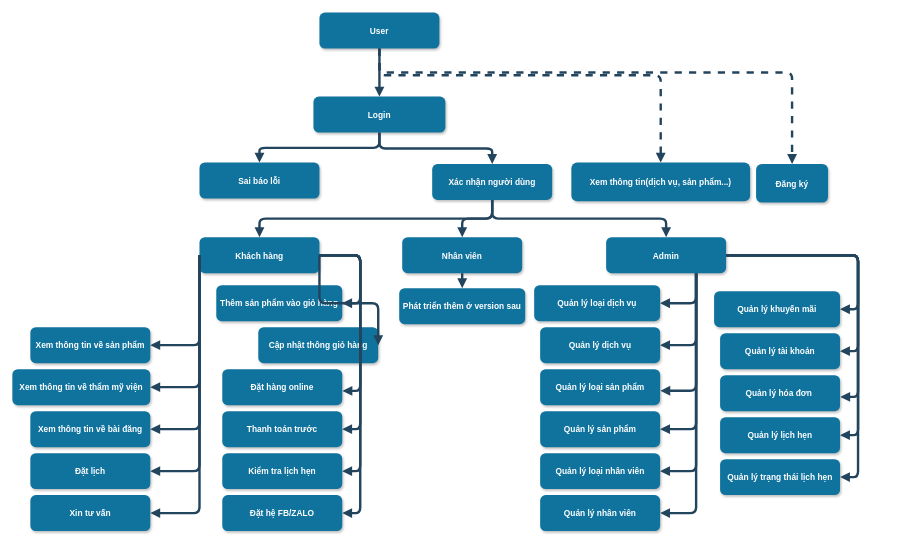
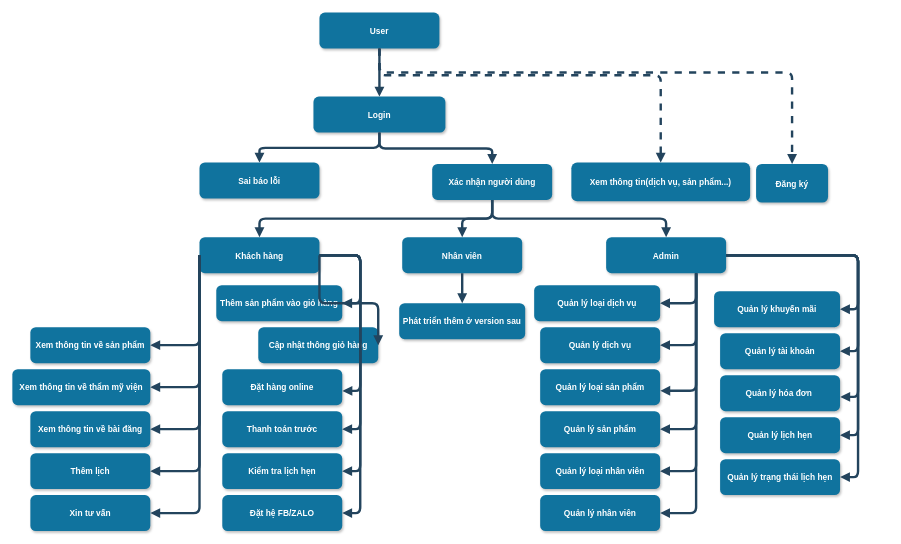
  <mxCell id="0" />
  <mxCell id="1" parent="0" />
  <mxCell id="2" value="User" style="rounded=1;fillColor=#10739E;strokeColor=none;shadow=1;gradientColor=none;fontStyle=1;fontColor=#FFFFFF;fontSize=14;" parent="1" vertex="1"><mxGeometry x="532" y="20.5" width="200" height="60" as="geometry" /></mxCell>
  <mxCell id="3" value="Login" style="rounded=1;fillColor=#10739E;strokeColor=none;shadow=1;gradientColor=none;fontStyle=1;fontColor=#FFFFFF;fontSize=14;" parent="1" vertex="1"><mxGeometry x="522" y="160.5" width="220" height="60" as="geometry" /></mxCell>
  <mxCell id="4" value="Sai báo lỗi" style="rounded=1;fillColor=#10739E;strokeColor=none;shadow=1;gradientColor=none;fontStyle=1;fontColor=#FFFFFF;fontSize=14;" parent="1" vertex="1"><mxGeometry x="332" y="270.5" width="200" height="60" as="geometry" /></mxCell>
  <mxCell id="5" value="Xác nhận người dùng" style="rounded=1;fillColor=#10739E;strokeColor=none;shadow=1;gradientColor=none;fontStyle=1;fontColor=#FFFFFF;fontSize=14;" parent="1" vertex="1"><mxGeometry x="720" y="272.75" width="200" height="60" as="geometry" /></mxCell>
  <mxCell id="6" value="Xem thông tin(dịch vụ, sản phẩm...)" style="rounded=1;fillColor=#10739E;strokeColor=none;shadow=1;gradientColor=none;fontStyle=1;fontColor=#FFFFFF;fontSize=14;" parent="1" vertex="1"><mxGeometry x="952" y="270.5" width="298" height="64.5" as="geometry" /></mxCell>
  <mxCell id="7" value="" style="edgeStyle=elbowEdgeStyle;elbow=vertical;strokeWidth=4;endArrow=block;endFill=1;fontStyle=1;strokeColor=#23445D;" parent="1" source="2" target="3" edge="1"><mxGeometry x="22" y="165.5" width="100" height="100" as="geometry"><mxPoint x="-118" y="80.5" as="sourcePoint" /><mxPoint x="-18" y="-19.5" as="targetPoint" /></mxGeometry></mxCell>
  <mxCell id="8" value="" style="edgeStyle=elbowEdgeStyle;elbow=vertical;strokeWidth=4;endArrow=block;endFill=1;fontStyle=1;strokeColor=#23445D;" parent="1" source="3" target="5" edge="1"><mxGeometry x="22" y="165.5" width="100" height="100" as="geometry"><mxPoint x="-118" y="80.5" as="sourcePoint" /><mxPoint x="-18" y="-19.5" as="targetPoint" /></mxGeometry></mxCell>
  <mxCell id="9" value="" style="edgeStyle=elbowEdgeStyle;elbow=vertical;strokeWidth=4;endArrow=block;endFill=1;fontStyle=1;strokeColor=#23445D;" parent="1" source="3" target="4" edge="1"><mxGeometry x="22" y="165.5" width="100" height="100" as="geometry"><mxPoint x="-118" y="80.5" as="sourcePoint" /><mxPoint x="-18" y="-19.5" as="targetPoint" /></mxGeometry></mxCell>
  <mxCell id="10" value="" style="edgeStyle=elbowEdgeStyle;elbow=vertical;strokeWidth=4;endArrow=block;endFill=1;fontStyle=1;dashed=1;strokeColor=#23445D;" parent="1" source="2" target="6" edge="1"><mxGeometry x="22" y="165.5" width="100" height="100" as="geometry"><mxPoint x="-118" y="80.5" as="sourcePoint" /><mxPoint x="-18" y="-19.5" as="targetPoint" /><Array as="points"><mxPoint x="870" y="125" /></Array></mxGeometry></mxCell>
  <mxCell id="11" value="Đăng ký" style="rounded=1;fillColor=#10739E;strokeColor=none;shadow=1;gradientColor=none;fontStyle=1;fontColor=#FFFFFF;fontSize=14;" parent="1" vertex="1"><mxGeometry x="1260" y="272.75" width="120" height="64.5" as="geometry" /></mxCell>
  <mxCell id="12" value="" style="edgeStyle=elbowEdgeStyle;elbow=vertical;strokeWidth=4;endArrow=block;endFill=1;fontStyle=1;dashed=1;strokeColor=#23445D;exitX=0.5;exitY=1;exitDx=0;exitDy=0;entryX=0.5;entryY=0;entryDx=0;entryDy=0;" parent="1" source="2" target="11" edge="1"><mxGeometry x="22" y="165.5" width="100" height="100" as="geometry"><mxPoint x="642" y="91" as="sourcePoint" /><mxPoint x="1111" y="281" as="targetPoint" /><Array as="points"><mxPoint x="932" y="120.5" /></Array></mxGeometry></mxCell>
  <mxCell id="13" value="Khách hàng" style="rounded=1;fillColor=#10739E;strokeColor=none;shadow=1;gradientColor=none;fontStyle=1;fontColor=#FFFFFF;fontSize=14;" parent="1" vertex="1"><mxGeometry x="332" y="395" width="200" height="60" as="geometry" /></mxCell>
  <mxCell id="14" value="Admin" style="rounded=1;fillColor=#10739E;strokeColor=none;shadow=1;gradientColor=none;fontStyle=1;fontColor=#FFFFFF;fontSize=14;" parent="1" vertex="1"><mxGeometry x="1010" y="395" width="200" height="60" as="geometry" /></mxCell>
  <mxCell id="15" value="Nhân viên" style="rounded=1;fillColor=#10739E;strokeColor=none;shadow=1;gradientColor=none;fontStyle=1;fontColor=#FFFFFF;fontSize=14;" parent="1" vertex="1"><mxGeometry x="670" y="395" width="200" height="60" as="geometry" /></mxCell>
  <mxCell id="16" value="" style="edgeStyle=elbowEdgeStyle;elbow=vertical;strokeWidth=4;endArrow=block;endFill=1;fontStyle=1;strokeColor=#23445D;exitX=0.5;exitY=1;exitDx=0;exitDy=0;entryX=0.5;entryY=0;entryDx=0;entryDy=0;" parent="1" source="5" target="13" edge="1"><mxGeometry x="22" y="165.5" width="100" height="100" as="geometry"><mxPoint x="642" y="231" as="sourcePoint" /><mxPoint x="442" y="281" as="targetPoint" /></mxGeometry></mxCell>
  <mxCell id="17" value="" style="edgeStyle=elbowEdgeStyle;elbow=vertical;strokeWidth=4;endArrow=block;endFill=1;fontStyle=1;strokeColor=#23445D;exitX=0.5;exitY=1;exitDx=0;exitDy=0;entryX=0.5;entryY=0;entryDx=0;entryDy=0;" parent="1" source="5" target="15" edge="1"><mxGeometry x="22" y="165.5" width="100" height="100" as="geometry"><mxPoint x="820" y="335" as="sourcePoint" /><mxPoint x="452" y="291" as="targetPoint" /></mxGeometry></mxCell>
  <mxCell id="18" value="" style="edgeStyle=elbowEdgeStyle;elbow=vertical;strokeWidth=4;endArrow=block;endFill=1;fontStyle=1;strokeColor=#23445D;exitX=0.5;exitY=1;exitDx=0;exitDy=0;entryX=0.5;entryY=0;entryDx=0;entryDy=0;" parent="1" source="5" target="14" edge="1"><mxGeometry x="22" y="165.5" width="100" height="100" as="geometry"><mxPoint x="662" y="251" as="sourcePoint" /><mxPoint x="462" y="301" as="targetPoint" /></mxGeometry></mxCell>
  <mxCell id="19" value="Xem thông tin về sản phẩm" style="rounded=1;fillColor=#10739E;strokeColor=none;shadow=1;gradientColor=none;fontStyle=1;fontColor=#FFFFFF;fontSize=14;" parent="1" vertex="1"><mxGeometry x="50" y="545" width="200" height="60" as="geometry" /></mxCell>
  <mxCell id="20" value="Xem thông tin về thẩm mỹ viện" style="rounded=1;fillColor=#10739E;strokeColor=none;shadow=1;gradientColor=none;fontStyle=1;fontColor=#FFFFFF;fontSize=14;" parent="1" vertex="1"><mxGeometry x="20" y="615" width="230" height="60" as="geometry" /></mxCell>
  <mxCell id="21" value="Xem thông tin về bài đăng" style="rounded=1;fillColor=#10739E;strokeColor=none;shadow=1;gradientColor=none;fontStyle=1;fontColor=#FFFFFF;fontSize=14;" parent="1" vertex="1"><mxGeometry x="50" y="685" width="200" height="60" as="geometry" /></mxCell>
- <mxCell id="22" value="Đặt lịch" style="rounded=1;fillColor=#10739E;strokeColor=none;shadow=1;gradientColor=none;fontStyle=1;fontColor=#FFFFFF;fontSize=14;" parent="1" vertex="1"><mxGeometry x="50" y="755" width="200" height="60" as="geometry" /></mxCell>
+ <mxCell id="22" value="Thêm lịch" style="rounded=1;fillColor=#10739E;strokeColor=none;shadow=1;gradientColor=none;fontStyle=1;fontColor=#FFFFFF;fontSize=14;" parent="1" vertex="1"><mxGeometry x="50" y="755" width="200" height="60" as="geometry" /></mxCell>
  <mxCell id="23" value="Xin tư vấn" style="rounded=1;fillColor=#10739E;strokeColor=none;shadow=1;gradientColor=none;fontStyle=1;fontColor=#FFFFFF;fontSize=14;" parent="1" vertex="1"><mxGeometry x="50" y="825" width="200" height="60" as="geometry" /></mxCell>
  <mxCell id="24" value="Thêm sản phẩm vào giỏ hàng" style="rounded=1;fillColor=#10739E;strokeColor=none;shadow=1;gradientColor=none;fontStyle=1;fontColor=#FFFFFF;fontSize=14;" parent="1" vertex="1"><mxGeometry x="360" y="475" width="210" height="60" as="geometry" /></mxCell>
  <mxCell id="25" value="Cập nhật thông giỏ hàng" style="rounded=1;fillColor=#10739E;strokeColor=none;shadow=1;gradientColor=none;fontStyle=1;fontColor=#FFFFFF;fontSize=14;" parent="1" vertex="1"><mxGeometry x="430" y="545" width="200" height="60" as="geometry" /></mxCell>
  <mxCell id="26" value="Đặt hàng online" style="rounded=1;fillColor=#10739E;strokeColor=none;shadow=1;gradientColor=none;fontStyle=1;fontColor=#FFFFFF;fontSize=14;" parent="1" vertex="1"><mxGeometry x="370" y="615" width="200" height="60" as="geometry" /></mxCell>
  <mxCell id="27" value="Thanh toán trước" style="rounded=1;fillColor=#10739E;strokeColor=none;shadow=1;gradientColor=none;fontStyle=1;fontColor=#FFFFFF;fontSize=14;" parent="1" vertex="1"><mxGeometry x="370" y="685" width="200" height="60" as="geometry" /></mxCell>
  <mxCell id="28" value="Kiểm tra lịch hẹn" style="rounded=1;fillColor=#10739E;strokeColor=none;shadow=1;gradientColor=none;fontStyle=1;fontColor=#FFFFFF;fontSize=14;" parent="1" vertex="1"><mxGeometry x="370" y="755" width="200" height="60" as="geometry" /></mxCell>
  <mxCell id="29" value="Đặt hệ FB/ZALO" style="rounded=1;fillColor=#10739E;strokeColor=none;shadow=1;gradientColor=none;fontStyle=1;fontColor=#FFFFFF;fontSize=14;" parent="1" vertex="1"><mxGeometry x="370" y="825" width="200" height="60" as="geometry" /></mxCell>
  <mxCell id="30" value="" style="edgeStyle=elbowEdgeStyle;elbow=vertical;strokeWidth=4;endArrow=block;endFill=1;fontStyle=1;strokeColor=#23445D;entryX=1;entryY=0.5;entryDx=0;entryDy=0;exitX=0;exitY=0.5;exitDx=0;exitDy=0;" edge="1" parent="1" source="13" target="19"><mxGeometry x="22" y="165.5" width="100" height="100" as="geometry"><mxPoint x="342" y="435" as="sourcePoint" /><mxPoint x="260" y="515" as="targetPoint" /><Array as="points"><mxPoint x="290" y="575" /></Array></mxGeometry></mxCell>
  <mxCell id="31" value="" style="edgeStyle=elbowEdgeStyle;elbow=vertical;strokeWidth=4;endArrow=block;endFill=1;fontStyle=1;strokeColor=#23445D;entryX=1;entryY=0.5;entryDx=0;entryDy=0;exitX=0;exitY=0.5;exitDx=0;exitDy=0;" edge="1" parent="1" source="13" target="20"><mxGeometry x="22" y="165.5" width="100" height="100" as="geometry"><mxPoint x="330" y="425" as="sourcePoint" /><mxPoint x="260" y="585" as="targetPoint" /><Array as="points"><mxPoint x="300" y="645" /></Array></mxGeometry></mxCell>
  <mxCell id="32" value="" style="edgeStyle=elbowEdgeStyle;elbow=vertical;strokeWidth=4;endArrow=block;endFill=1;fontStyle=1;strokeColor=#23445D;entryX=1;entryY=0.5;entryDx=0;entryDy=0;exitX=0;exitY=0.5;exitDx=0;exitDy=0;" edge="1" parent="1" source="13" target="21"><mxGeometry x="22" y="165.5" width="100" height="100" as="geometry"><mxPoint x="352" y="445" as="sourcePoint" /><mxPoint x="270" y="595" as="targetPoint" /><Array as="points"><mxPoint x="290" y="715" /></Array></mxGeometry></mxCell>
  <mxCell id="33" value="" style="edgeStyle=elbowEdgeStyle;elbow=vertical;strokeWidth=4;endArrow=block;endFill=1;fontStyle=1;strokeColor=#23445D;exitX=0;exitY=0.5;exitDx=0;exitDy=0;entryX=1;entryY=0.5;entryDx=0;entryDy=0;" edge="1" parent="1" source="13" target="22"><mxGeometry x="22" y="165.5" width="100" height="100" as="geometry"><mxPoint x="362" y="455" as="sourcePoint" /><mxPoint x="270" y="745" as="targetPoint" /><Array as="points"><mxPoint x="300" y="785" /></Array></mxGeometry></mxCell>
  <mxCell id="34" value="" style="edgeStyle=elbowEdgeStyle;elbow=vertical;strokeWidth=4;endArrow=block;endFill=1;fontStyle=1;strokeColor=#23445D;entryX=1;entryY=0.5;entryDx=0;entryDy=0;exitX=0;exitY=0.5;exitDx=0;exitDy=0;" edge="1" parent="1" source="13" target="23"><mxGeometry x="22" y="165.5" width="100" height="100" as="geometry"><mxPoint x="372" y="465" as="sourcePoint" /><mxPoint x="290" y="615" as="targetPoint" /><Array as="points"><mxPoint x="290" y="855" /></Array></mxGeometry></mxCell>
  <mxCell id="35" value="" style="edgeStyle=elbowEdgeStyle;elbow=vertical;strokeWidth=4;endArrow=block;endFill=1;fontStyle=1;strokeColor=#23445D;entryX=1;entryY=0.5;entryDx=0;entryDy=0;exitX=1;exitY=0.5;exitDx=0;exitDy=0;" edge="1" parent="1" source="13" target="24"><mxGeometry x="22" y="165.5" width="100" height="100" as="geometry"><mxPoint x="562" y="395.25" as="sourcePoint" /><mxPoint x="480" y="475.25" as="targetPoint" /><Array as="points"><mxPoint x="600" y="465" /><mxPoint x="570" y="435.25" /></Array></mxGeometry></mxCell>
  <mxCell id="36" value="" style="edgeStyle=elbowEdgeStyle;elbow=vertical;strokeWidth=4;endArrow=block;endFill=1;fontStyle=1;strokeColor=#23445D;entryX=1;entryY=0.5;entryDx=0;entryDy=0;exitX=1;exitY=0.5;exitDx=0;exitDy=0;" edge="1" parent="1" source="13" target="25"><mxGeometry x="22" y="165.5" width="100" height="100" as="geometry"><mxPoint x="542" y="435" as="sourcePoint" /><mxPoint x="580" y="515" as="targetPoint" /><Array as="points"><mxPoint x="600" y="505" /><mxPoint x="580" y="445.25" /></Array></mxGeometry></mxCell>
  <mxCell id="37" value="" style="edgeStyle=elbowEdgeStyle;elbow=vertical;strokeWidth=4;endArrow=block;endFill=1;fontStyle=1;strokeColor=#23445D;entryX=1.002;entryY=0.604;entryDx=0;entryDy=0;entryPerimeter=0;exitX=1;exitY=0.5;exitDx=0;exitDy=0;" edge="1" parent="1" source="13" target="26"><mxGeometry x="22" y="165.5" width="100" height="100" as="geometry"><mxPoint x="570" y="415" as="sourcePoint" /><mxPoint x="610.4" y="629.72" as="targetPoint" /><Array as="points"><mxPoint x="600" y="535" /><mxPoint x="630" y="445.25" /></Array></mxGeometry></mxCell>
  <mxCell id="38" value="" style="edgeStyle=elbowEdgeStyle;elbow=vertical;strokeWidth=4;endArrow=block;endFill=1;fontStyle=1;strokeColor=#23445D;entryX=1;entryY=0.5;entryDx=0;entryDy=0;exitX=1;exitY=0.5;exitDx=0;exitDy=0;" edge="1" parent="1" source="13" target="27"><mxGeometry x="22" y="165.5" width="100" height="100" as="geometry"><mxPoint x="542" y="435" as="sourcePoint" /><mxPoint x="580" y="661" as="targetPoint" /><Array as="points"><mxPoint x="600" y="575" /><mxPoint x="640" y="455.25" /></Array></mxGeometry></mxCell>
  <mxCell id="39" value="" style="edgeStyle=elbowEdgeStyle;elbow=vertical;strokeWidth=4;endArrow=block;endFill=1;fontStyle=1;strokeColor=#23445D;entryX=1;entryY=0.5;entryDx=0;entryDy=0;exitX=1;exitY=0.5;exitDx=0;exitDy=0;" edge="1" parent="1" source="13" target="28"><mxGeometry x="22" y="165.5" width="100" height="100" as="geometry"><mxPoint x="552" y="445" as="sourcePoint" /><mxPoint x="590" y="671" as="targetPoint" /><Array as="points"><mxPoint x="600" y="605" /><mxPoint x="650" y="465.25" /></Array></mxGeometry></mxCell>
  <mxCell id="40" value="" style="edgeStyle=elbowEdgeStyle;elbow=vertical;strokeWidth=4;endArrow=block;endFill=1;fontStyle=1;strokeColor=#23445D;exitX=1;exitY=0.5;exitDx=0;exitDy=0;entryX=1;entryY=0.5;entryDx=0;entryDy=0;" edge="1" parent="1" source="13" target="29"><mxGeometry x="22" y="165.5" width="100" height="100" as="geometry"><mxPoint x="562" y="455" as="sourcePoint" /><mxPoint x="660" y="795" as="targetPoint" /><Array as="points"><mxPoint x="600" y="635" /><mxPoint x="660" y="475.25" /></Array></mxGeometry></mxCell>
- <mxCell id="41" value="Phát triển thêm ở version sau" style="rounded=1;fillColor=#10739E;strokeColor=none;shadow=1;gradientColor=none;fontStyle=1;fontColor=#FFFFFF;fontSize=14;" vertex="1" parent="1"><mxGeometry x="665" y="480" width="210" height="60" as="geometry" /></mxCell>
+ <mxCell id="41" value="Phát triển thêm ở version sau" style="rounded=1;fillColor=#10739E;strokeColor=none;shadow=1;gradientColor=none;fontStyle=1;fontColor=#FFFFFF;fontSize=14;" vertex="1" parent="1"><mxGeometry x="665" y="505" width="210" height="60" as="geometry" /></mxCell>
  <mxCell id="42" value="" style="edgeStyle=elbowEdgeStyle;elbow=vertical;strokeWidth=4;endArrow=block;endFill=1;fontStyle=1;strokeColor=#23445D;exitX=0.5;exitY=1;exitDx=0;exitDy=0;entryX=0.5;entryY=0;entryDx=0;entryDy=0;" edge="1" parent="1" source="15" target="41"><mxGeometry x="22" y="165.5" width="100" height="100" as="geometry"><mxPoint x="542" y="435" as="sourcePoint" /><mxPoint x="770" y="495" as="targetPoint" /><Array as="points"><mxPoint x="760" y="475" /><mxPoint x="670" y="485.25" /></Array></mxGeometry></mxCell>
  <mxCell id="43" value="Quản lý loại dịch vụ" style="rounded=1;fillColor=#10739E;strokeColor=none;shadow=1;gradientColor=none;fontStyle=1;fontColor=#FFFFFF;fontSize=14;" vertex="1" parent="1"><mxGeometry x="890" y="475" width="210" height="60" as="geometry" /></mxCell>
  <mxCell id="44" value="Quản lý dịch vụ" style="rounded=1;fillColor=#10739E;strokeColor=none;shadow=1;gradientColor=none;fontStyle=1;fontColor=#FFFFFF;fontSize=14;" vertex="1" parent="1"><mxGeometry x="900" y="545" width="200" height="60" as="geometry" /></mxCell>
  <mxCell id="45" value="Quản lý loại sản phẩm" style="rounded=1;fillColor=#10739E;strokeColor=none;shadow=1;gradientColor=none;fontStyle=1;fontColor=#FFFFFF;fontSize=14;" vertex="1" parent="1"><mxGeometry x="900" y="615" width="200" height="60" as="geometry" /></mxCell>
  <mxCell id="46" value="Quản lý sản phẩm" style="rounded=1;fillColor=#10739E;strokeColor=none;shadow=1;gradientColor=none;fontStyle=1;fontColor=#FFFFFF;fontSize=14;" vertex="1" parent="1"><mxGeometry x="900" y="685" width="200" height="60" as="geometry" /></mxCell>
  <mxCell id="47" value="Quản lý loại nhân viên" style="rounded=1;fillColor=#10739E;strokeColor=none;shadow=1;gradientColor=none;fontStyle=1;fontColor=#FFFFFF;fontSize=14;" vertex="1" parent="1"><mxGeometry x="900" y="755" width="200" height="60" as="geometry" /></mxCell>
  <mxCell id="48" value="Quản lý nhân viên" style="rounded=1;fillColor=#10739E;strokeColor=none;shadow=1;gradientColor=none;fontStyle=1;fontColor=#FFFFFF;fontSize=14;" vertex="1" parent="1"><mxGeometry x="900" y="825" width="200" height="60" as="geometry" /></mxCell>
  <mxCell id="49" value="" style="edgeStyle=elbowEdgeStyle;elbow=vertical;strokeWidth=4;endArrow=block;endFill=1;fontStyle=1;strokeColor=#23445D;entryX=1;entryY=0.5;entryDx=0;entryDy=0;exitX=0.75;exitY=1;exitDx=0;exitDy=0;" edge="1" parent="1" target="43" source="14"><mxGeometry x="22" y="165.5" width="100" height="100" as="geometry"><mxPoint x="1062" y="425" as="sourcePoint" /><mxPoint x="1010" y="475.25" as="targetPoint" /><Array as="points"><mxPoint x="1130" y="505" /><mxPoint x="1100" y="435.25" /></Array></mxGeometry></mxCell>
  <mxCell id="50" value="" style="edgeStyle=elbowEdgeStyle;elbow=vertical;strokeWidth=4;endArrow=block;endFill=1;fontStyle=1;strokeColor=#23445D;entryX=1;entryY=0.5;entryDx=0;entryDy=0;exitX=0.75;exitY=1;exitDx=0;exitDy=0;" edge="1" parent="1" target="44" source="14"><mxGeometry x="22" y="165.5" width="100" height="100" as="geometry"><mxPoint x="1062" y="425" as="sourcePoint" /><mxPoint x="1110" y="515" as="targetPoint" /><Array as="points"><mxPoint x="1130" y="575" /><mxPoint x="1110" y="445.25" /></Array></mxGeometry></mxCell>
  <mxCell id="51" value="" style="edgeStyle=elbowEdgeStyle;elbow=vertical;strokeWidth=4;endArrow=block;endFill=1;fontStyle=1;strokeColor=#23445D;entryX=1.002;entryY=0.604;entryDx=0;entryDy=0;entryPerimeter=0;exitX=0.75;exitY=1;exitDx=0;exitDy=0;" edge="1" parent="1" target="45" source="14"><mxGeometry x="22" y="165.5" width="100" height="100" as="geometry"><mxPoint x="1062" y="425" as="sourcePoint" /><mxPoint x="1140.4" y="629.72" as="targetPoint" /><Array as="points"><mxPoint x="1130" y="651" /><mxPoint x="1160" y="445.25" /></Array></mxGeometry></mxCell>
  <mxCell id="52" value="" style="edgeStyle=elbowEdgeStyle;elbow=vertical;strokeWidth=4;endArrow=block;endFill=1;fontStyle=1;strokeColor=#23445D;entryX=1;entryY=0.5;entryDx=0;entryDy=0;exitX=0.75;exitY=1;exitDx=0;exitDy=0;" edge="1" parent="1" target="46" source="14"><mxGeometry x="22" y="165.5" width="100" height="100" as="geometry"><mxPoint x="1062" y="425" as="sourcePoint" /><mxPoint x="1110" y="661" as="targetPoint" /><Array as="points"><mxPoint x="1130" y="715" /><mxPoint x="1170" y="455.25" /></Array></mxGeometry></mxCell>
  <mxCell id="53" value="" style="edgeStyle=elbowEdgeStyle;elbow=vertical;strokeWidth=4;endArrow=block;endFill=1;fontStyle=1;strokeColor=#23445D;entryX=1;entryY=0.5;entryDx=0;entryDy=0;exitX=0.75;exitY=1;exitDx=0;exitDy=0;" edge="1" parent="1" target="47" source="14"><mxGeometry x="22" y="165.5" width="100" height="100" as="geometry"><mxPoint x="1062" y="425" as="sourcePoint" /><mxPoint x="1120" y="671" as="targetPoint" /><Array as="points"><mxPoint x="1130" y="785" /><mxPoint x="1180" y="465.25" /></Array></mxGeometry></mxCell>
  <mxCell id="54" value="" style="edgeStyle=elbowEdgeStyle;elbow=vertical;strokeWidth=4;endArrow=block;endFill=1;fontStyle=1;strokeColor=#23445D;exitX=0.75;exitY=1;exitDx=0;exitDy=0;entryX=1;entryY=0.5;entryDx=0;entryDy=0;" edge="1" parent="1" target="48" source="14"><mxGeometry x="22" y="165.5" width="100" height="100" as="geometry"><mxPoint x="1062" y="425" as="sourcePoint" /><mxPoint x="1190" y="795" as="targetPoint" /><Array as="points"><mxPoint x="1140" y="855" /><mxPoint x="1190" y="475.25" /></Array></mxGeometry></mxCell>
  <mxCell id="55" value="Quản lý khuyến mãi" style="rounded=1;fillColor=#10739E;strokeColor=none;shadow=1;gradientColor=none;fontStyle=1;fontColor=#FFFFFF;fontSize=14;" vertex="1" parent="1"><mxGeometry x="1190" y="485" width="210" height="60" as="geometry" /></mxCell>
  <mxCell id="56" value="Quản lý tài khoản" style="rounded=1;fillColor=#10739E;strokeColor=none;shadow=1;gradientColor=none;fontStyle=1;fontColor=#FFFFFF;fontSize=14;" vertex="1" parent="1"><mxGeometry x="1200" y="555" width="200" height="60" as="geometry" /></mxCell>
  <mxCell id="57" value="Quản lý hóa đơn " style="rounded=1;fillColor=#10739E;strokeColor=none;shadow=1;gradientColor=none;fontStyle=1;fontColor=#FFFFFF;fontSize=14;" vertex="1" parent="1"><mxGeometry x="1200" y="625" width="200" height="60" as="geometry" /></mxCell>
  <mxCell id="58" value="Quản lý lịch hẹn" style="rounded=1;fillColor=#10739E;strokeColor=none;shadow=1;gradientColor=none;fontStyle=1;fontColor=#FFFFFF;fontSize=14;" vertex="1" parent="1"><mxGeometry x="1200" y="695" width="200" height="60" as="geometry" /></mxCell>
  <mxCell id="59" value="Quản lý trạng thái lịch hẹn" style="rounded=1;fillColor=#10739E;strokeColor=none;shadow=1;gradientColor=none;fontStyle=1;fontColor=#FFFFFF;fontSize=14;" vertex="1" parent="1"><mxGeometry x="1200" y="765" width="200" height="60" as="geometry" /></mxCell>
  <mxCell id="60" value="" style="edgeStyle=elbowEdgeStyle;elbow=vertical;strokeWidth=4;endArrow=block;endFill=1;fontStyle=1;strokeColor=#23445D;entryX=1;entryY=0.5;entryDx=0;entryDy=0;exitX=1;exitY=0.5;exitDx=0;exitDy=0;" edge="1" parent="1" target="55" source="14"><mxGeometry x="22" y="165.5" width="100" height="100" as="geometry"><mxPoint x="1362" y="435" as="sourcePoint" /><mxPoint x="1310" y="485.25" as="targetPoint" /><Array as="points"><mxPoint x="1430" y="475" /><mxPoint x="1400" y="445.25" /></Array></mxGeometry></mxCell>
  <mxCell id="61" value="" style="edgeStyle=elbowEdgeStyle;elbow=vertical;strokeWidth=4;endArrow=block;endFill=1;fontStyle=1;strokeColor=#23445D;entryX=1;entryY=0.5;entryDx=0;entryDy=0;exitX=1;exitY=0.5;exitDx=0;exitDy=0;" edge="1" parent="1" target="56" source="14"><mxGeometry x="22" y="165.5" width="100" height="100" as="geometry"><mxPoint x="1362" y="435" as="sourcePoint" /><mxPoint x="1410" y="525" as="targetPoint" /><Array as="points"><mxPoint x="1430" y="515" /><mxPoint x="1410" y="455.25" /></Array></mxGeometry></mxCell>
  <mxCell id="62" value="" style="edgeStyle=elbowEdgeStyle;elbow=vertical;strokeWidth=4;endArrow=block;endFill=1;fontStyle=1;strokeColor=#23445D;entryX=1.002;entryY=0.604;entryDx=0;entryDy=0;entryPerimeter=0;exitX=1;exitY=0.5;exitDx=0;exitDy=0;" edge="1" parent="1" target="57" source="14"><mxGeometry x="22" y="165.5" width="100" height="100" as="geometry"><mxPoint x="1362" y="435" as="sourcePoint" /><mxPoint x="1440.4" y="639.72" as="targetPoint" /><Array as="points"><mxPoint x="1430" y="545" /><mxPoint x="1460" y="455.25" /></Array></mxGeometry></mxCell>
  <mxCell id="63" value="" style="edgeStyle=elbowEdgeStyle;elbow=vertical;strokeWidth=4;endArrow=block;endFill=1;fontStyle=1;strokeColor=#23445D;entryX=1;entryY=0.5;entryDx=0;entryDy=0;exitX=1;exitY=0.5;exitDx=0;exitDy=0;" edge="1" parent="1" target="58" source="14"><mxGeometry x="22" y="165.5" width="100" height="100" as="geometry"><mxPoint x="1362" y="435" as="sourcePoint" /><mxPoint x="1410" y="671" as="targetPoint" /><Array as="points"><mxPoint x="1430" y="585" /><mxPoint x="1470" y="465.25" /></Array></mxGeometry></mxCell>
  <mxCell id="64" value="" style="edgeStyle=elbowEdgeStyle;elbow=vertical;strokeWidth=4;endArrow=block;endFill=1;fontStyle=1;strokeColor=#23445D;entryX=1;entryY=0.5;entryDx=0;entryDy=0;exitX=1;exitY=0.5;exitDx=0;exitDy=0;" edge="1" parent="1" target="59" source="14"><mxGeometry x="22" y="165.5" width="100" height="100" as="geometry"><mxPoint x="1362" y="435" as="sourcePoint" /><mxPoint x="1420" y="681" as="targetPoint" /><Array as="points"><mxPoint x="1430" y="615" /><mxPoint x="1480" y="475.25" /></Array></mxGeometry></mxCell>
